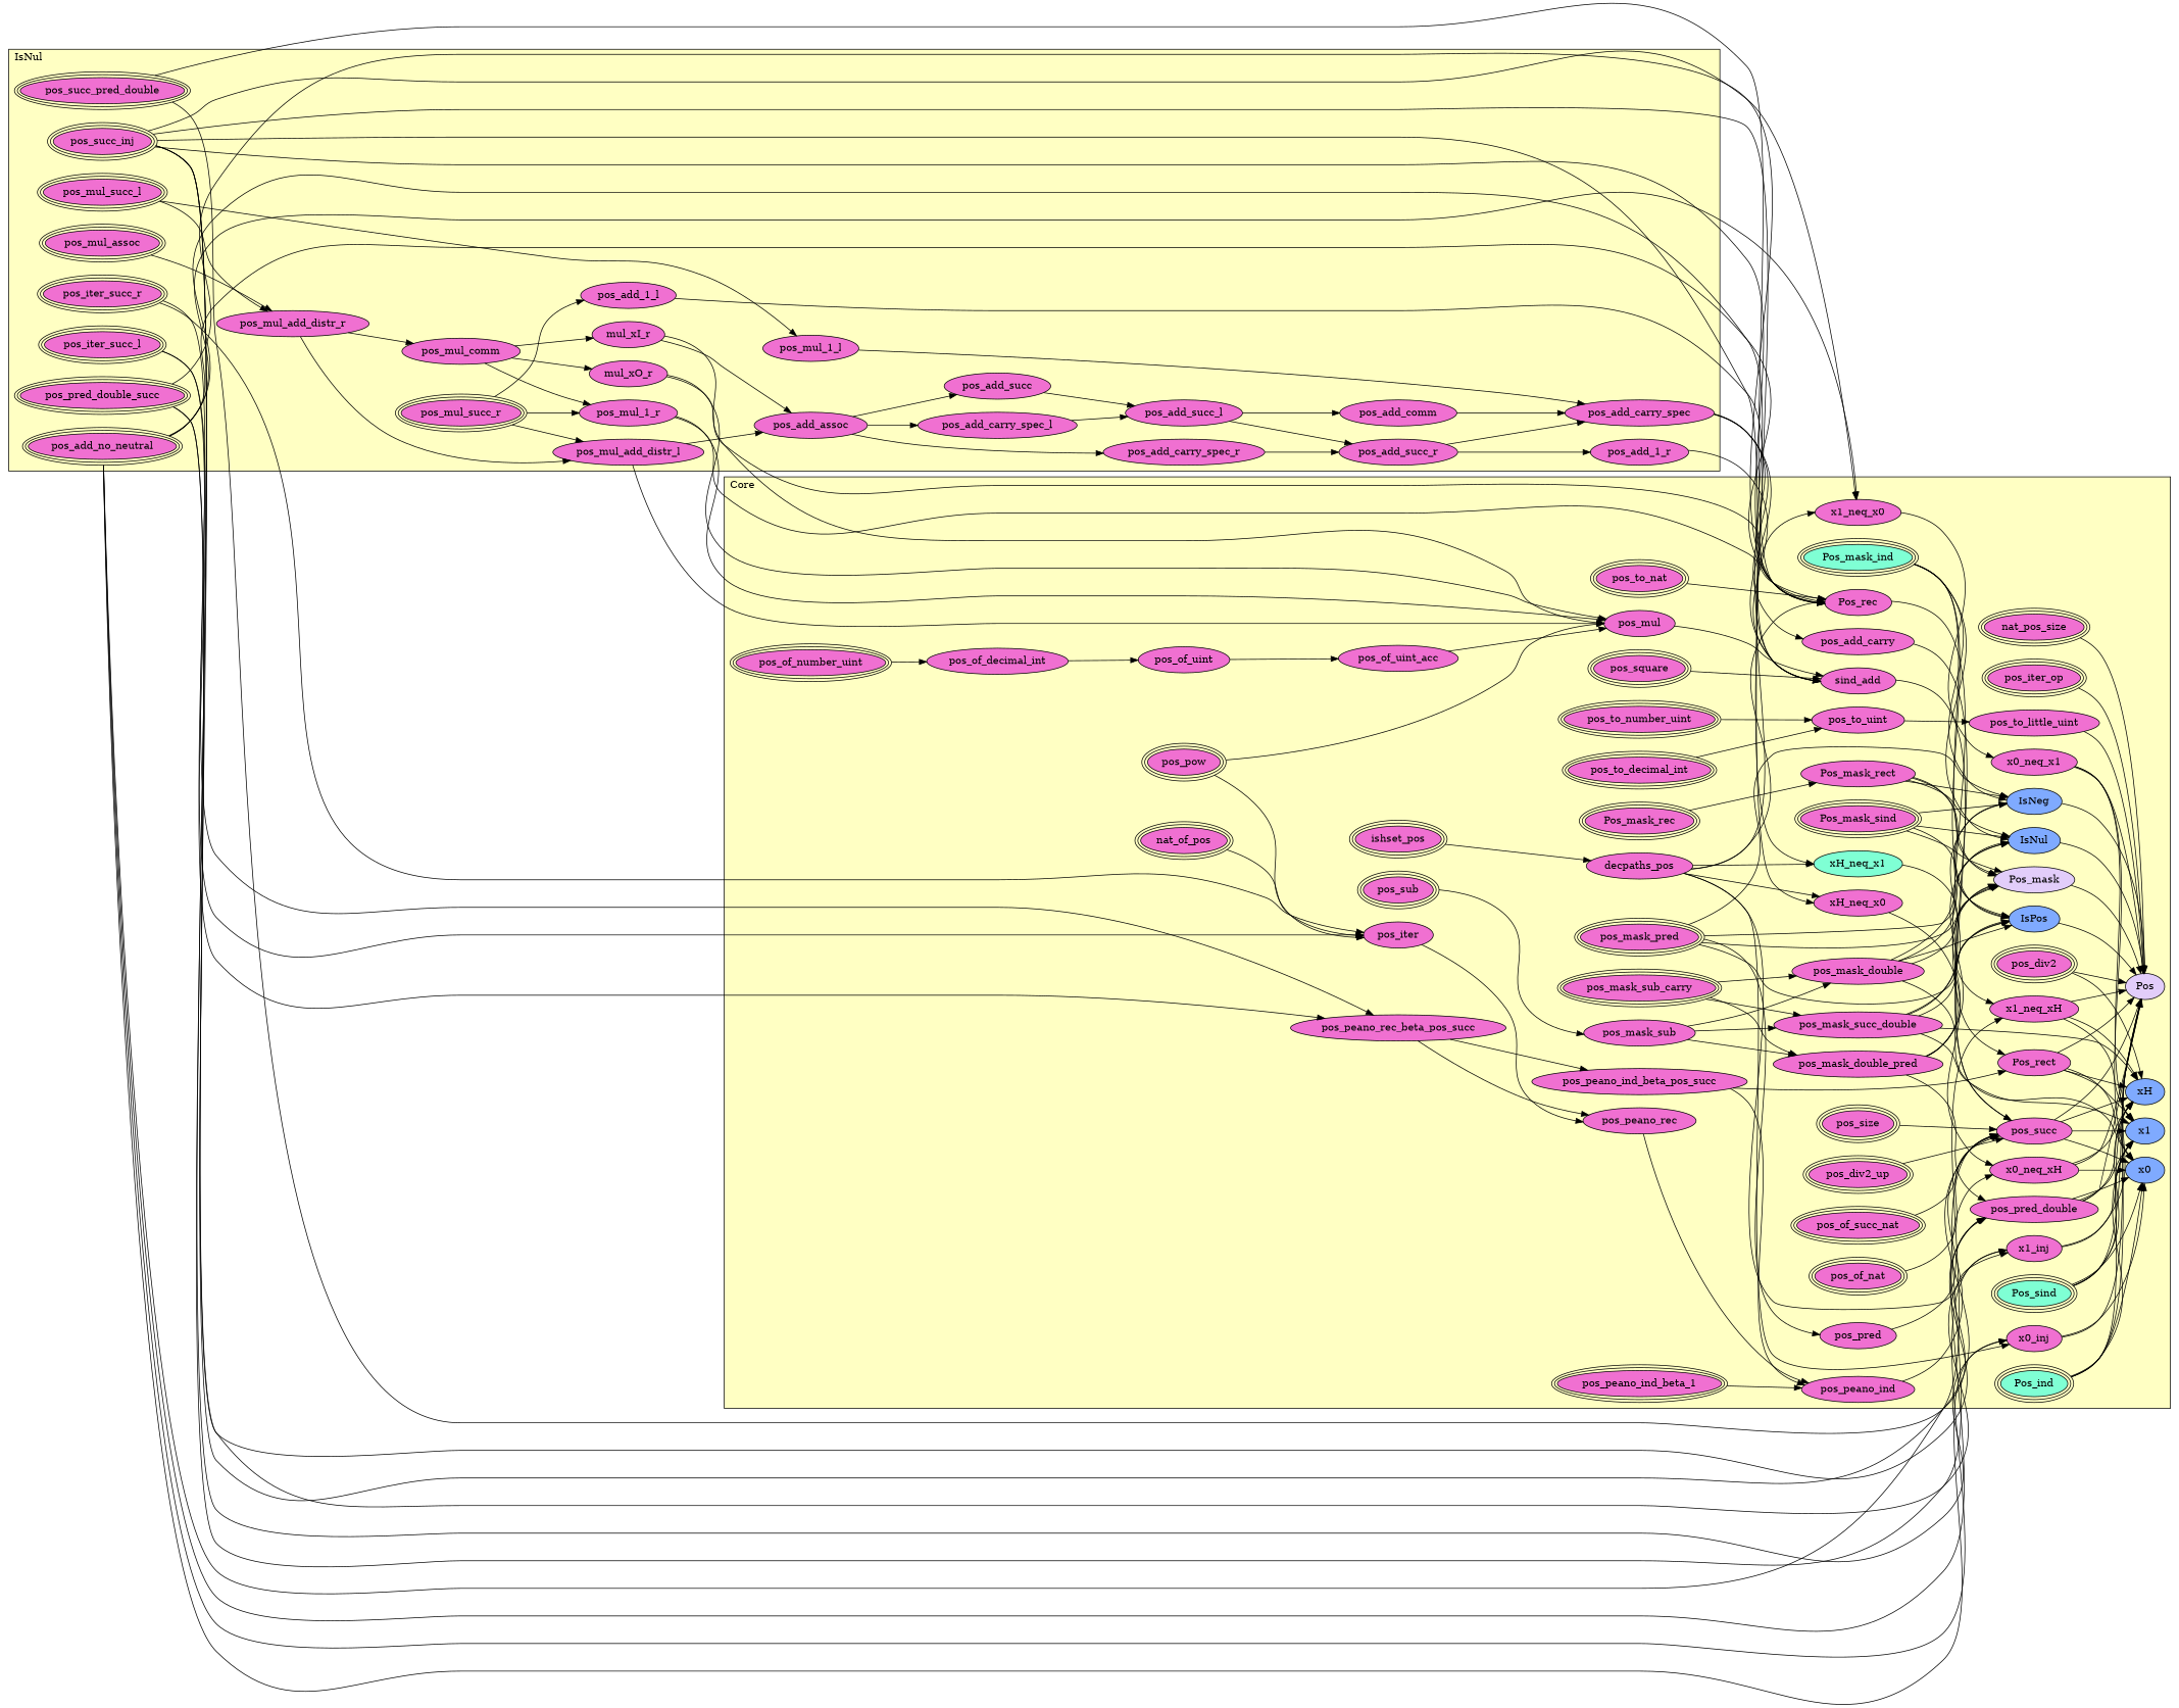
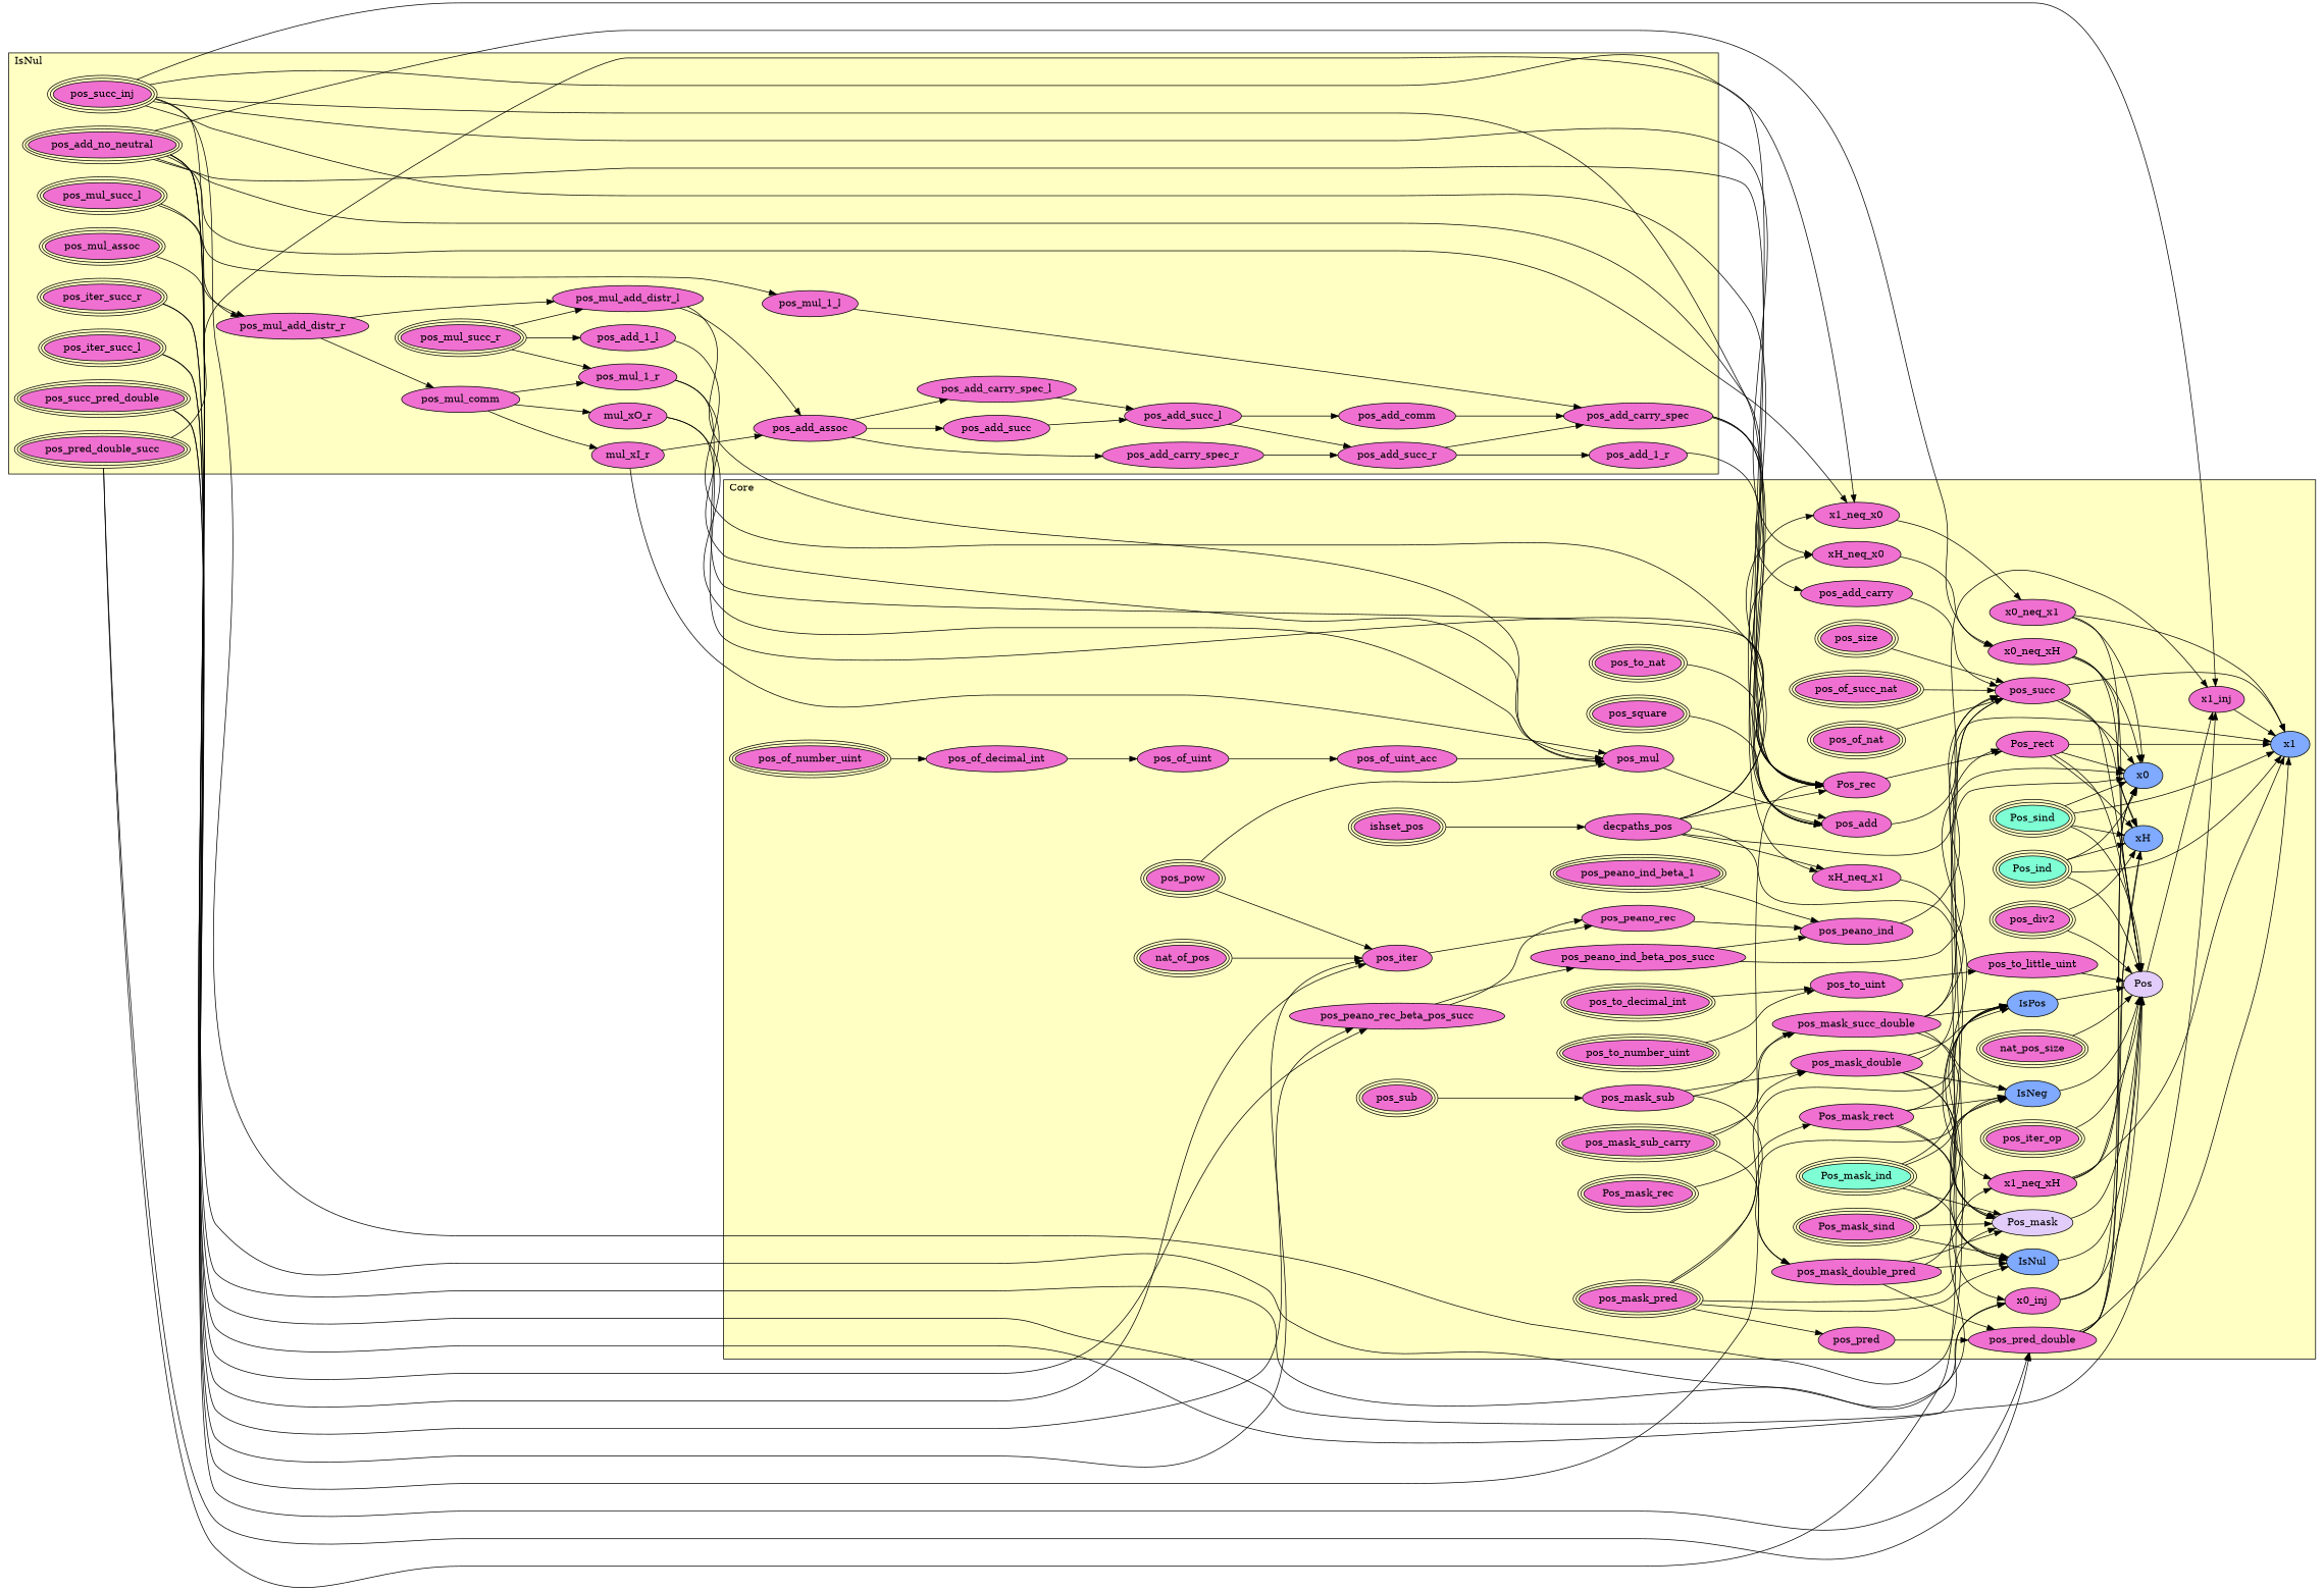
  digraph {
    rankdir=LR
    node [fillcolor="#F070D1" style=filled]
    n1 [label=pos_mul_succ_r peripheries=3]
    n2 [label=pos_mul_succ_l peripheries=3]
    n3 [label=pos_mul_assoc peripheries=3]
    n4 [label=pos_mul_add_distr_r]
    n5 [label=pos_mul_add_distr_l]
    n6 [label=pos_mul_comm]
    n7 [label=mul_xI_r]
    n8 [label=mul_xO_r]
    n9 [label=pos_iter_succ_r peripheries=3]
    n10 [label=pos_iter_succ_l peripheries=3]
    n11 [label=pos_succ_pred_double peripheries=3]
    n12 [label=pos_pred_double_succ peripheries=3]
    n13 [label=pos_mul_1_r]
    n14 [label=pos_mul_1_l]
    n15 [label=pos_add_assoc]
    n16 [label=pos_succ_inj peripheries=3]
    n17 [label=pos_add_no_neutral peripheries=3]
    n18 [label=pos_add_carry_spec_r]
    n19 [label=pos_add_carry_spec_l]
    n20 [label=pos_add_succ]
    n21 [label=pos_add_succ_l]
    n22 [label=pos_add_succ_r]
    n23 [label=pos_add_comm]
    n24 [label=pos_add_carry_spec]
    n25 [label=pos_add_1_l]
    n26 [label=pos_add_1_r]
    n27 [label=pos_to_nat peripheries=3]
    n28 [label=pos_to_number_uint peripheries=3]
    n29 [label=pos_to_decimal_int peripheries=3]
    n30 [label=pos_to_uint]
    n31 [label=pos_to_little_uint]
    n32 [label=pos_of_number_uint peripheries=3]
    n33 [label=pos_of_decimal_int]
    n34 [label=pos_of_uint]
    n35 [label=pos_of_uint_acc]
    n36 [label=pos_of_succ_nat peripheries=3]
    n37 [label=pos_of_nat peripheries=3]
    n38 [label=nat_of_pos peripheries=3]
    n39 [label=pos_size peripheries=3]
    n40 [label=nat_pos_size peripheries=3]
-   n41 [label=pos_div2_up peripheries=3]
    n42 [label=pos_div2 peripheries=3]
    n43 [label=pos_square peripheries=3]
    n44 [label=pos_pow peripheries=3]
    n45 [label=pos_iter_op peripheries=3]
    n46 [label=pos_iter]
    n47 [label=pos_mul]
    n48 [label=pos_sub peripheries=3]
    n49 [label=pos_mask_sub_carry peripheries=3]
    n50 [label=pos_mask_sub]
    n51 [label=pos_mask_pred peripheries=3]
    n52 [label=pos_mask_double_pred]
    n53 [label=pos_mask_double]
    n54 [label=pos_mask_succ_double]
    n55 [label=Pos_mask_sind peripheries=3]
    n56 [label=Pos_mask_rec peripheries=3]
    n57 [fillcolor="#7FFFD4" label=Pos_mask_ind peripheries=3]
    n58 [label=Pos_mask_rect]
    n59 [fillcolor="#7FAAFF" label=IsNeg]
    n60 [fillcolor="#7FAAFF" label=IsPos]
    n61 [fillcolor="#7FAAFF" label=IsNul]
    n62 [fillcolor="#E2CDFA" label=Pos_mask]
    n63 [label=pos_pred]
    n64 [label=pos_pred_double]
    n65 [label=pos_add_carry]
-   n66 [label=sind_add]
+   n66 [label=pos_add]
    n67 [label=ishset_pos peripheries=3]
    n68 [label=decpaths_pos]
    n69 [label=x1_neq_x0]
-   n70 [fillcolor="#7FFFD4" label=xH_neq_x1]
+   n70 [label=xH_neq_x1]
    n71 [label=xH_neq_x0]
    n72 [label=x0_neq_x1]
    n73 [label=x1_neq_xH]
    n74 [label=x0_neq_xH]
    n75 [label=x1_inj]
    n76 [label=x0_inj]
    n77 [label=pos_peano_rec_beta_pos_succ]
    n78 [label=pos_peano_rec]
    n79 [label=pos_peano_ind_beta_pos_succ]
    n80 [label=pos_peano_ind_beta_1 peripheries=3]
    n81 [label=pos_peano_ind]
    n82 [label=pos_succ]
    n83 [fillcolor="#7FFFD4" label=Pos_sind peripheries=3]
    n84 [label=Pos_rec]
    n85 [fillcolor="#7FFFD4" label=Pos_ind peripheries=3]
    n86 [label=Pos_rect]
    n87 [fillcolor="#7FAAFF" label=x1]
    n88 [fillcolor="#7FAAFF" label=x0]
    n89 [fillcolor="#7FAAFF" label=xH]
    n90 [fillcolor="#E2CDFA" label=Pos]
    subgraph cluster_1 {
      fillcolor="#FFFFC3"
      label=IsNul
      labeljust=l
      style=filled
      n1
      n2
      n3
      n4
      n5
      n6
      n7
      n8
      n9
      n10
      n11
      n12
      n13
      n14
      n15
      n16
      n17
      n18
      n19
      n20
      n21
      n22
      n23
      n24
      n25
      n26
    }
    subgraph cluster_2 {
      fillcolor="#FFFFC3"
      label=Core
      labeljust=l
      style=filled
      n27
      n28
      n29
      n30
      n31
      n32
      n33
      n34
      n35
      n36
      n37
      n38
      n39
      n40
-     n41
      n42
      n43
      n44
      n45
      n46
      n47
      n48
      n49
      n50
      n51
      n52
      n53
      n54
      n55
      n56
      n57
      n58
      n59
      n60
      n61
      n62
      n63
      n64
      n65
      n66
      n67
      n68
      n69
      n70
      n71
      n72
      n73
      n74
      n75
      n76
      n77
      n78
      n79
      n80
      n81
      n82
      n83
      n84
      n85
      n86
      n87
      n88
      n89
      n90
    }
    n1 -> n5
    n1 -> n13
    n1 -> n25
    n2 -> n4
    n2 -> n14
    n3 -> n4
    n4 -> n5
    n4 -> n6
    n5 -> n15
    n5 -> n47
    n6 -> n7
    n6 -> n8
    n6 -> n13
    n7 -> n15
    n7 -> n47
    n8 -> n47
    n8 -> n84
    n9 -> n46
    n9 -> n77
    n10 -> n46
    n10 -> n77
    n11 -> n64
    n11 -> n84
    n12 -> n64
    n12 -> n82
    n12 -> n84
    n13 -> n47
    n13 -> n84
    n14 -> n24
    n15 -> n18
    n15 -> n19
    n15 -> n20
    n16 -> n69
    n16 -> n70
    n16 -> n71
    n16 -> n75
    n16 -> n76
    n16 -> n82
    n16 -> n84
    n17 -> n66
    n17 -> n69
    n17 -> n73
    n17 -> n74
    n17 -> n75
    n17 -> n76
    n17 -> n84
    n18 -> n22
    n19 -> n21
    n20 -> n21
    n21 -> n22
    n21 -> n23
    n22 -> n24
    n22 -> n26
    n23 -> n24
    n24 -> n65
    n24 -> n66
    n24 -> n84
    n25 -> n66
    n26 -> n66
    n27 -> n84
    n28 -> n30
    n29 -> n30
    n30 -> n31
    n31 -> n90
    n32 -> n33
    n33 -> n34
    n34 -> n35
    n35 -> n47
    n36 -> n82
    n37 -> n82
    n38 -> n46
    n39 -> n82
    n40 -> n90
-   n41 -> n82
    n42 -> n89
    n42 -> n90
    n43 -> n66
    n44 -> n46
    n44 -> n47
    n45 -> n90
    n46 -> n78
    n47 -> n66
    n48 -> n50
    n49 -> n52
    n49 -> n53
    n49 -> n54
    n50 -> n52
    n50 -> n53
    n50 -> n54
    n51 -> n59
    n51 -> n60
    n51 -> n61
    n51 -> n62
    n51 -> n63
    n52 -> n60
    n52 -> n61
    n52 -> n62
    n52 -> n64
    n53 -> n59
    n53 -> n60
    n53 -> n61
    n53 -> n62
    n53 -> n88
    n54 -> n59
    n54 -> n60
    n54 -> n62
    n54 -> n87
-   n54 -> n89
+   n54 -> n88
    n55 -> n59
    n55 -> n60
    n55 -> n61
    n55 -> n62
    n56 -> n58
    n57 -> n59
    n57 -> n60
    n57 -> n61
    n57 -> n62
    n58 -> n59
    n58 -> n60
    n58 -> n61
    n58 -> n62
    n59 -> n90
    n60 -> n90
    n61 -> n90
    n62 -> n90
    n63 -> n64
    n64 -> n87
    n64 -> n88
    n64 -> n89
    n64 -> n90
    n65 -> n82
    n66 -> n82
    n67 -> n68
    n68 -> n69
    n68 -> n70
    n68 -> n71
    n68 -> n75
    n68 -> n76
    n68 -> n84
    n69 -> n72
    n70 -> n73
    n71 -> n74
    n72 -> n87
    n72 -> n88
    n72 -> n90
    n73 -> n87
    n73 -> n89
    n73 -> n90
    n74 -> n88
    n74 -> n89
    n74 -> n90
    n75 -> n87
-   n75 -> n90
+   n90 -> n75
    n76 -> n88
    n76 -> n90
    n77 -> n78
    n77 -> n79
    n78 -> n81
    n79 -> n81
    n79 -> n86
    n80 -> n81
    n81 -> n82
    n82 -> n87
    n82 -> n88
    n82 -> n89
    n82 -> n90
    n83 -> n87
    n83 -> n88
    n83 -> n89
    n83 -> n90
    n84 -> n86
    n85 -> n87
    n85 -> n88
    n85 -> n89
    n85 -> n90
    n86 -> n87
    n86 -> n88
    n86 -> n89
    n86 -> n90
  }
